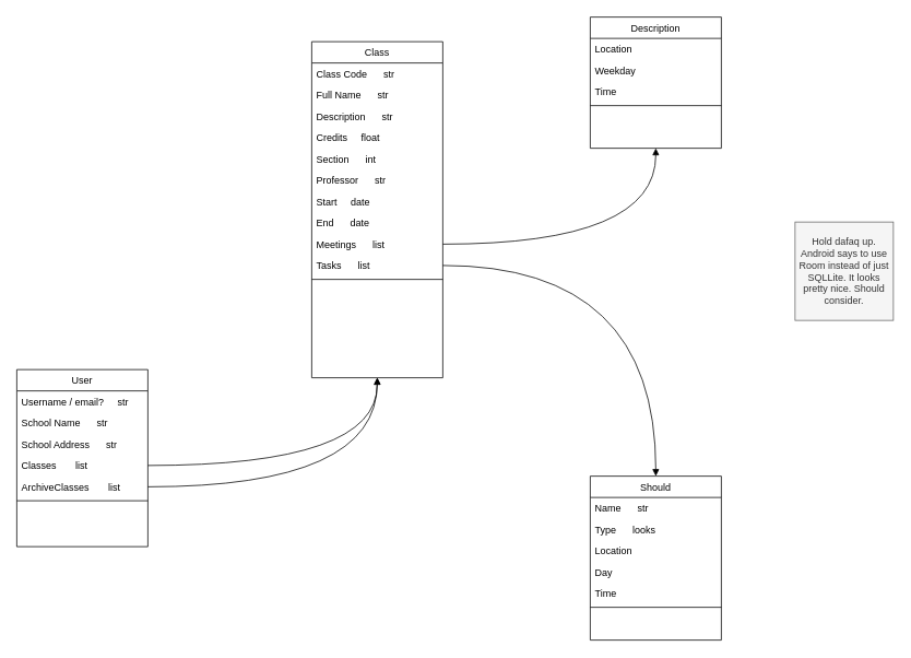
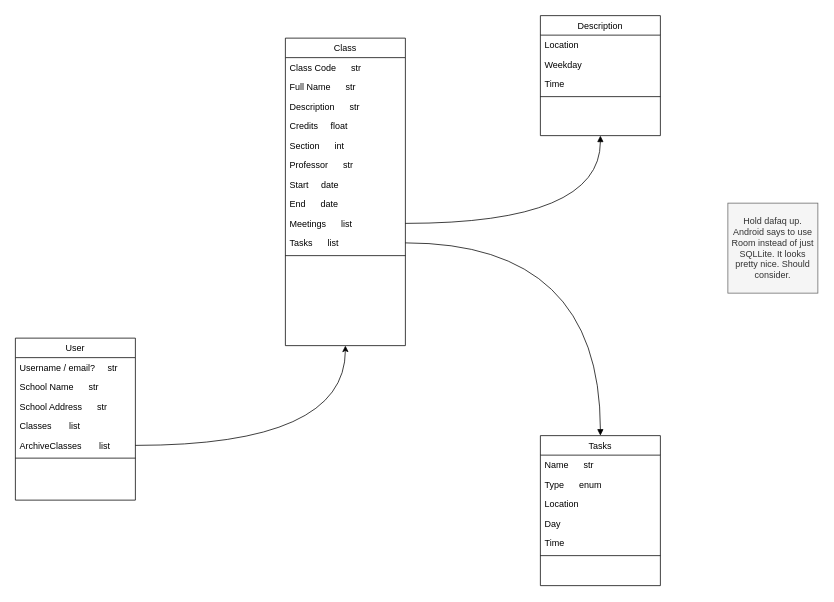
  <mxCell id="0" />
  <mxCell id="1" parent="0" />
  <mxCell id="2" style="edgeStyle=orthogonalEdgeStyle;rounded=0;orthogonalLoop=1;jettySize=auto;html=1;startArrow=none;startFill=0;endArrow=block;endFill=1;curved=1;" parent="1" source="12" target="15" edge="1"><mxGeometry relative="1" as="geometry" /></mxCell>
  <mxCell id="3" value="Class" style="swimlane;fontStyle=0;align=center;verticalAlign=top;childLayout=stackLayout;horizontal=1;startSize=26;horizontalStack=0;resizeParent=1;resizeLast=0;collapsible=1;marginBottom=0;rounded=0;shadow=0;strokeWidth=1;" parent="1" vertex="1"><mxGeometry x="380" y="50" width="160" height="410" as="geometry"><mxRectangle x="130" y="380" width="160" height="26" as="alternateBounds" /></mxGeometry></mxCell>
  <mxCell id="4" value="Class Code      str" style="text;align=left;verticalAlign=top;spacingLeft=4;spacingRight=4;overflow=hidden;rotatable=0;points=[[0,0.5],[1,0.5]];portConstraint=eastwest;" parent="3" vertex="1"><mxGeometry y="26" width="160" height="26" as="geometry" /></mxCell>
  <mxCell id="5" value="Full Name      str" style="text;align=left;verticalAlign=top;spacingLeft=4;spacingRight=4;overflow=hidden;rotatable=0;points=[[0,0.5],[1,0.5]];portConstraint=eastwest;rounded=0;shadow=0;html=0;" parent="3" vertex="1"><mxGeometry y="52" width="160" height="26" as="geometry" /></mxCell>
  <mxCell id="6" value="Description      str" style="text;align=left;verticalAlign=top;spacingLeft=4;spacingRight=4;overflow=hidden;rotatable=0;points=[[0,0.5],[1,0.5]];portConstraint=eastwest;rounded=0;shadow=0;html=0;" parent="3" vertex="1"><mxGeometry y="78" width="160" height="26" as="geometry" /></mxCell>
  <mxCell id="7" value="Credits     float" style="text;align=left;verticalAlign=top;spacingLeft=4;spacingRight=4;overflow=hidden;rotatable=0;points=[[0,0.5],[1,0.5]];portConstraint=eastwest;rounded=0;shadow=0;html=0;" parent="3" vertex="1"><mxGeometry y="104" width="160" height="26" as="geometry" /></mxCell>
  <mxCell id="8" value="Section      int" style="text;align=left;verticalAlign=top;spacingLeft=4;spacingRight=4;overflow=hidden;rotatable=0;points=[[0,0.5],[1,0.5]];portConstraint=eastwest;rounded=0;shadow=0;html=0;" parent="3" vertex="1"><mxGeometry y="130" width="160" height="26" as="geometry" /></mxCell>
  <mxCell id="9" value="Professor      str" style="text;align=left;verticalAlign=top;spacingLeft=4;spacingRight=4;overflow=hidden;rotatable=0;points=[[0,0.5],[1,0.5]];portConstraint=eastwest;rounded=0;shadow=0;html=0;" parent="3" vertex="1"><mxGeometry y="156" width="160" height="26" as="geometry" /></mxCell>
  <mxCell id="10" value="Start     date" style="text;align=left;verticalAlign=top;spacingLeft=4;spacingRight=4;overflow=hidden;rotatable=0;points=[[0,0.5],[1,0.5]];portConstraint=eastwest;rounded=0;shadow=0;html=0;" parent="3" vertex="1"><mxGeometry y="182" width="160" height="26" as="geometry" /></mxCell>
  <mxCell id="11" value="End      date" style="text;align=left;verticalAlign=top;spacingLeft=4;spacingRight=4;overflow=hidden;rotatable=0;points=[[0,0.5],[1,0.5]];portConstraint=eastwest;rounded=0;shadow=0;html=0;" parent="3" vertex="1"><mxGeometry y="208" width="160" height="26" as="geometry" /></mxCell>
  <mxCell id="12" value="Meetings      list" style="text;align=left;verticalAlign=top;spacingLeft=4;spacingRight=4;overflow=hidden;rotatable=0;points=[[0,0.5],[1,0.5]];portConstraint=eastwest;rounded=0;shadow=0;html=0;" parent="3" vertex="1"><mxGeometry y="234" width="160" height="26" as="geometry" /></mxCell>
  <mxCell id="13" value="Tasks      list" style="text;align=left;verticalAlign=top;spacingLeft=4;spacingRight=4;overflow=hidden;rotatable=0;points=[[0,0.5],[1,0.5]];portConstraint=eastwest;rounded=0;shadow=0;html=0;" parent="3" vertex="1"><mxGeometry y="260" width="160" height="26" as="geometry" /></mxCell>
  <mxCell id="14" value="" style="line;html=1;strokeWidth=1;align=left;verticalAlign=middle;spacingTop=-1;spacingLeft=3;spacingRight=3;rotatable=0;labelPosition=right;points=[];portConstraint=eastwest;" parent="3" vertex="1"><mxGeometry y="286" width="160" height="8" as="geometry" /></mxCell>
  <mxCell id="15" value="Description" style="swimlane;fontStyle=0;align=center;verticalAlign=top;childLayout=stackLayout;horizontal=1;startSize=26;horizontalStack=0;resizeParent=1;resizeLast=0;collapsible=1;marginBottom=0;rounded=0;shadow=0;strokeWidth=1;" parent="1" vertex="1"><mxGeometry x="720" y="20" width="160" height="160" as="geometry"><mxRectangle x="340" y="380" width="170" height="26" as="alternateBounds" /></mxGeometry></mxCell>
  <mxCell id="16" value="Location" style="text;align=left;verticalAlign=top;spacingLeft=4;spacingRight=4;overflow=hidden;rotatable=0;points=[[0,0.5],[1,0.5]];portConstraint=eastwest;" parent="15" vertex="1"><mxGeometry y="26" width="160" height="26" as="geometry" /></mxCell>
  <mxCell id="17" value="Weekday" style="text;align=left;verticalAlign=top;spacingLeft=4;spacingRight=4;overflow=hidden;rotatable=0;points=[[0,0.5],[1,0.5]];portConstraint=eastwest;" parent="15" vertex="1"><mxGeometry y="52" width="160" height="26" as="geometry" /></mxCell>
  <mxCell id="18" value="Time" style="text;align=left;verticalAlign=top;spacingLeft=4;spacingRight=4;overflow=hidden;rotatable=0;points=[[0,0.5],[1,0.5]];portConstraint=eastwest;" parent="15" vertex="1"><mxGeometry y="78" width="160" height="26" as="geometry" /></mxCell>
  <mxCell id="19" value="" style="line;html=1;strokeWidth=1;align=left;verticalAlign=middle;spacingTop=-1;spacingLeft=3;spacingRight=3;rotatable=0;labelPosition=right;points=[];portConstraint=eastwest;" parent="15" vertex="1"><mxGeometry y="104" width="160" height="8" as="geometry" /></mxCell>
- <mxCell id="20" style="edgeStyle=orthogonalEdgeStyle;rounded=0;orthogonalLoop=1;jettySize=auto;html=1;startArrow=none;startFill=0;endArrow=block;endFill=1;curved=1;" parent="1" source="26" target="3" edge="1"><mxGeometry relative="1" as="geometry" /></mxCell>
  <mxCell id="21" style="edgeStyle=orthogonalEdgeStyle;rounded=0;orthogonalLoop=1;jettySize=auto;html=1;startArrow=none;startFill=0;endArrow=block;endFill=1;curved=1;" parent="1" source="13" target="29" edge="1"><mxGeometry relative="1" as="geometry" /></mxCell>
  <mxCell id="22" value="User" style="swimlane;fontStyle=0;align=center;verticalAlign=top;childLayout=stackLayout;horizontal=1;startSize=26;horizontalStack=0;resizeParent=1;resizeLast=0;collapsible=1;marginBottom=0;rounded=0;shadow=0;strokeWidth=1;" parent="1" vertex="1"><mxGeometry x="20" y="450" width="160" height="216" as="geometry"><mxRectangle x="550" y="140" width="160" height="26" as="alternateBounds" /></mxGeometry></mxCell>
  <mxCell id="23" value="Username / email?     str" style="text;align=left;verticalAlign=top;spacingLeft=4;spacingRight=4;overflow=hidden;rotatable=0;points=[[0,0.5],[1,0.5]];portConstraint=eastwest;" parent="22" vertex="1"><mxGeometry y="26" width="160" height="26" as="geometry" /></mxCell>
  <mxCell id="24" value="School Name      str" style="text;align=left;verticalAlign=top;spacingLeft=4;spacingRight=4;overflow=hidden;rotatable=0;points=[[0,0.5],[1,0.5]];portConstraint=eastwest;rounded=0;shadow=0;html=0;" parent="22" vertex="1"><mxGeometry y="52" width="160" height="26" as="geometry" /></mxCell>
  <mxCell id="25" value="School Address      str" style="text;align=left;verticalAlign=top;spacingLeft=4;spacingRight=4;overflow=hidden;rotatable=0;points=[[0,0.5],[1,0.5]];portConstraint=eastwest;rounded=0;shadow=0;html=0;" parent="22" vertex="1"><mxGeometry y="78" width="160" height="26" as="geometry" /></mxCell>
  <mxCell id="26" value="Classes       list" style="text;align=left;verticalAlign=top;spacingLeft=4;spacingRight=4;overflow=hidden;rotatable=0;points=[[0,0.5],[1,0.5]];portConstraint=eastwest;rounded=0;shadow=0;html=0;" parent="22" vertex="1"><mxGeometry y="104" width="160" height="26" as="geometry" /></mxCell>
  <mxCell id="27" value="ArchiveClasses       list" style="text;align=left;verticalAlign=top;spacingLeft=4;spacingRight=4;overflow=hidden;rotatable=0;points=[[0,0.5],[1,0.5]];portConstraint=eastwest;rounded=0;shadow=0;html=0;" parent="22" vertex="1"><mxGeometry y="130" width="160" height="26" as="geometry" /></mxCell>
  <mxCell id="28" value="" style="line;html=1;strokeWidth=1;align=left;verticalAlign=middle;spacingTop=-1;spacingLeft=3;spacingRight=3;rotatable=0;labelPosition=right;points=[];portConstraint=eastwest;" parent="22" vertex="1"><mxGeometry y="156" width="160" height="8" as="geometry" /></mxCell>
- <mxCell id="29" value="Should" style="swimlane;fontStyle=0;align=center;verticalAlign=top;childLayout=stackLayout;horizontal=1;startSize=26;horizontalStack=0;resizeParent=1;resizeLast=0;collapsible=1;marginBottom=0;rounded=0;shadow=0;strokeWidth=1;" parent="1" vertex="1"><mxGeometry x="720" y="580" width="160" height="200" as="geometry"><mxRectangle x="340" y="380" width="170" height="26" as="alternateBounds" /></mxGeometry></mxCell>
+ <mxCell id="29" value="Tasks" style="swimlane;fontStyle=0;align=center;verticalAlign=top;childLayout=stackLayout;horizontal=1;startSize=26;horizontalStack=0;resizeParent=1;resizeLast=0;collapsible=1;marginBottom=0;rounded=0;shadow=0;strokeWidth=1;" parent="1" vertex="1"><mxGeometry x="720" y="580" width="160" height="200" as="geometry"><mxRectangle x="340" y="380" width="170" height="26" as="alternateBounds" /></mxGeometry></mxCell>
  <mxCell id="30" value="Name      str" style="text;align=left;verticalAlign=top;spacingLeft=4;spacingRight=4;overflow=hidden;rotatable=0;points=[[0,0.5],[1,0.5]];portConstraint=eastwest;" parent="29" vertex="1"><mxGeometry y="26" width="160" height="26" as="geometry" /></mxCell>
- <mxCell id="31" value="Type      looks" style="text;align=left;verticalAlign=top;spacingLeft=4;spacingRight=4;overflow=hidden;rotatable=0;points=[[0,0.5],[1,0.5]];portConstraint=eastwest;" parent="29" vertex="1"><mxGeometry y="52" width="160" height="26" as="geometry" /></mxCell>
+ <mxCell id="31" value="Type      enum" style="text;align=left;verticalAlign=top;spacingLeft=4;spacingRight=4;overflow=hidden;rotatable=0;points=[[0,0.5],[1,0.5]];portConstraint=eastwest;" parent="29" vertex="1"><mxGeometry y="52" width="160" height="26" as="geometry" /></mxCell>
  <mxCell id="32" value="Location" style="text;align=left;verticalAlign=top;spacingLeft=4;spacingRight=4;overflow=hidden;rotatable=0;points=[[0,0.5],[1,0.5]];portConstraint=eastwest;" parent="29" vertex="1"><mxGeometry y="78" width="160" height="26" as="geometry" /></mxCell>
  <mxCell id="33" value="Day" style="text;align=left;verticalAlign=top;spacingLeft=4;spacingRight=4;overflow=hidden;rotatable=0;points=[[0,0.5],[1,0.5]];portConstraint=eastwest;" parent="29" vertex="1"><mxGeometry y="104" width="160" height="26" as="geometry" /></mxCell>
  <mxCell id="34" value="Time" style="text;align=left;verticalAlign=top;spacingLeft=4;spacingRight=4;overflow=hidden;rotatable=0;points=[[0,0.5],[1,0.5]];portConstraint=eastwest;" parent="29" vertex="1"><mxGeometry y="130" width="160" height="26" as="geometry" /></mxCell>
  <mxCell id="35" value="" style="line;html=1;strokeWidth=1;align=left;verticalAlign=middle;spacingTop=-1;spacingLeft=3;spacingRight=3;rotatable=0;labelPosition=right;points=[];portConstraint=eastwest;" parent="29" vertex="1"><mxGeometry y="156" width="160" height="8" as="geometry" /></mxCell>
  <mxCell id="36" style="edgeStyle=orthogonalEdgeStyle;curved=1;orthogonalLoop=1;jettySize=auto;html=1;" parent="1" source="27" target="3" edge="1"><mxGeometry relative="1" as="geometry" /></mxCell>
  <mxCell id="37" value="Hold dafaq up. Android says to use Room instead of just SQLLite. It looks pretty nice. Should consider." style="whiteSpace=wrap;html=1;aspect=fixed;fillColor=#f5f5f5;fontColor=#333333;strokeColor=#666666;" parent="1" vertex="1"><mxGeometry x="970" y="270" width="120" height="120" as="geometry" /></mxCell>
